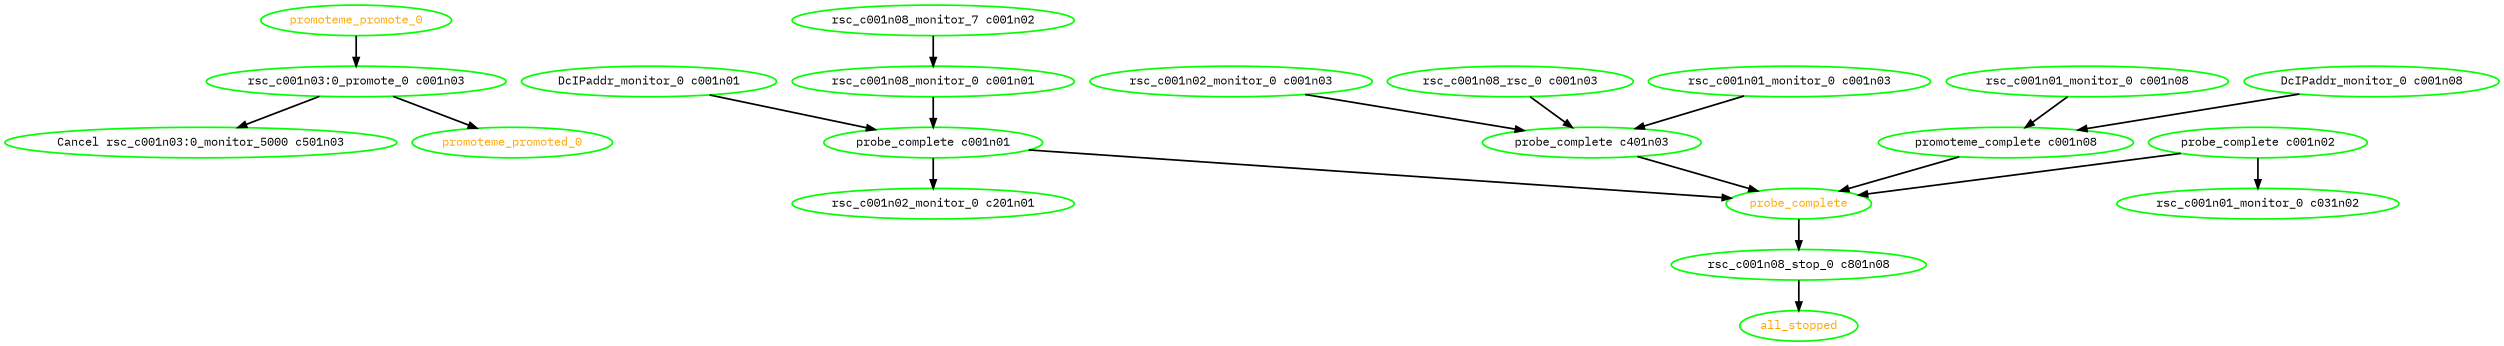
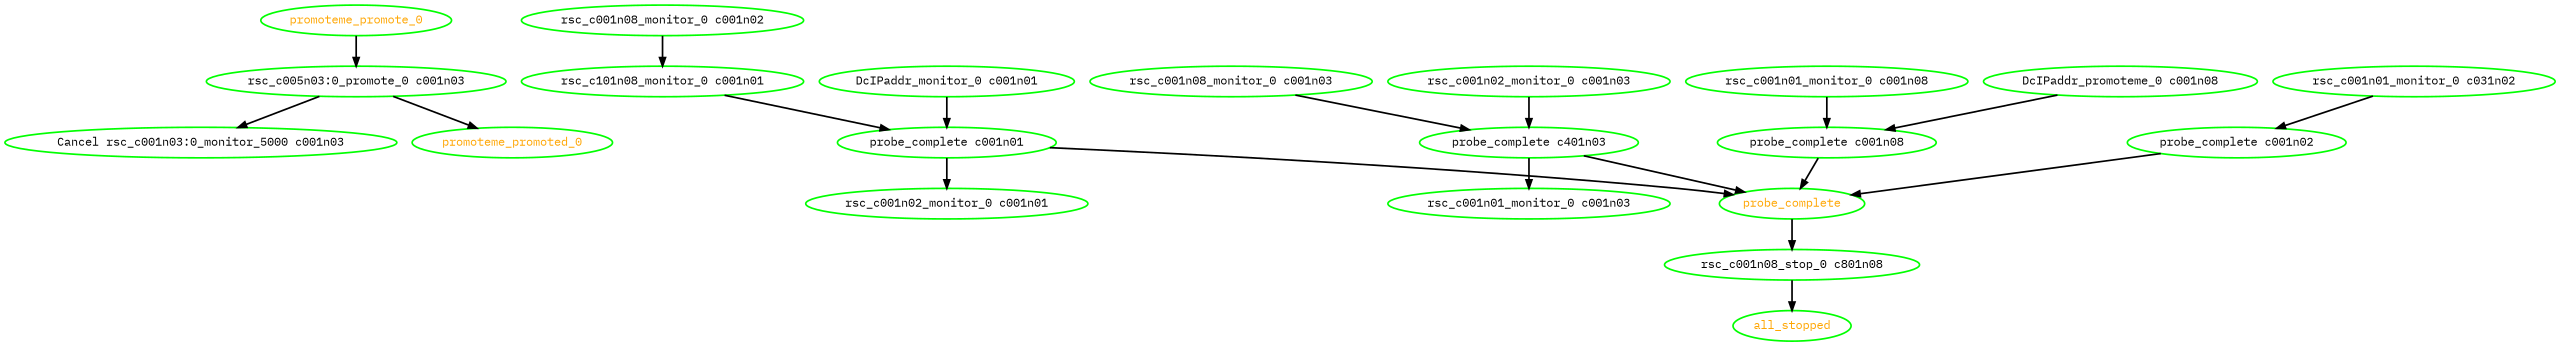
  digraph {
    fontname="IBM Plex Mono"
    node [color=green fontcolor=black fontname="IBM Plex Mono" style=bold]
    edge [fontname="IBM Plex Mono" style=bold]
-   "rsc_c001n03:0_promote_0 c001n03"
-   "Cancel rsc_c001n03:0_monitor_5000 c001n03" [label="Cancel rsc_c001n03:0_monitor_5000 c501n03"]
+   "rsc_c001n03:0_promote_0 c001n03" [label="rsc_c005n03:0_promote_0 c001n03"]
+   "Cancel rsc_c001n03:0_monitor_5000 c001n03"
    promoteme_promoted_0 [fontcolor=orange]
    "DcIPaddr_monitor_0 c001n01"
    "probe_complete c001n01"
    probe_complete [fontcolor=orange]
-   "rsc_c001n02_monitor_0 c001n01" [label="rsc_c001n02_monitor_0 c201n01"]
+   "rsc_c001n02_monitor_0 c001n01"
    n8 [label="rsc_c001n08_stop_0 c801n08"]
    n9 [label="probe_complete c401n03"]
-   "DcIPaddr_monitor_0 c001n08"
-   "probe_complete c001n08" [label="promoteme_complete c001n08"]
+   "DcIPaddr_monitor_0 c001n08" [label="DcIPaddr_promoteme_0 c001n08"]
+   "probe_complete c001n08"
    all_stopped [fontcolor=orange]
    "probe_complete c001n02"
    promoteme_promote_0 [fontcolor=orange]
    n15 [label="rsc_c001n01_monitor_0 c031n02"]
    "rsc_c001n01_monitor_0 c001n03"
    "rsc_c001n01_monitor_0 c001n08"
    "rsc_c001n02_monitor_0 c001n03"
-   "rsc_c001n08_monitor_0 c001n01"
-   "rsc_c001n08_monitor_0 c001n02" [label="rsc_c001n08_monitor_7 c001n02"]
-   "rsc_c001n08_monitor_0 c001n03" [label="rsc_c001n08_rsc_0 c001n03"]
+   "rsc_c001n08_monitor_0 c001n01" [label="rsc_c101n08_monitor_0 c001n01"]
+   "rsc_c001n08_monitor_0 c001n02"
+   "rsc_c001n08_monitor_0 c001n03"
    "rsc_c001n03:0_promote_0 c001n03" -> "Cancel rsc_c001n03:0_monitor_5000 c001n03"
    "rsc_c001n03:0_promote_0 c001n03" -> promoteme_promoted_0
    "DcIPaddr_monitor_0 c001n01" -> "probe_complete c001n01"
    "probe_complete c001n01" -> probe_complete
    "probe_complete c001n01" -> "rsc_c001n02_monitor_0 c001n01"
    probe_complete -> n8
    n8 -> all_stopped
    n9 -> probe_complete
    "DcIPaddr_monitor_0 c001n08" -> "probe_complete c001n08"
    "probe_complete c001n08" -> probe_complete
    "probe_complete c001n02" -> probe_complete
    promoteme_promote_0 -> "rsc_c001n03:0_promote_0 c001n03"
-   "probe_complete c001n02" -> n15
-   "rsc_c001n01_monitor_0 c001n03" -> n9
+   n15 -> "probe_complete c001n02"
+   n9 -> "rsc_c001n01_monitor_0 c001n03"
    "rsc_c001n01_monitor_0 c001n08" -> "probe_complete c001n08"
    "rsc_c001n02_monitor_0 c001n03" -> n9
    "rsc_c001n08_monitor_0 c001n01" -> "probe_complete c001n01"
    "rsc_c001n08_monitor_0 c001n02" -> "rsc_c001n08_monitor_0 c001n01"
    "rsc_c001n08_monitor_0 c001n03" -> n9
  }
